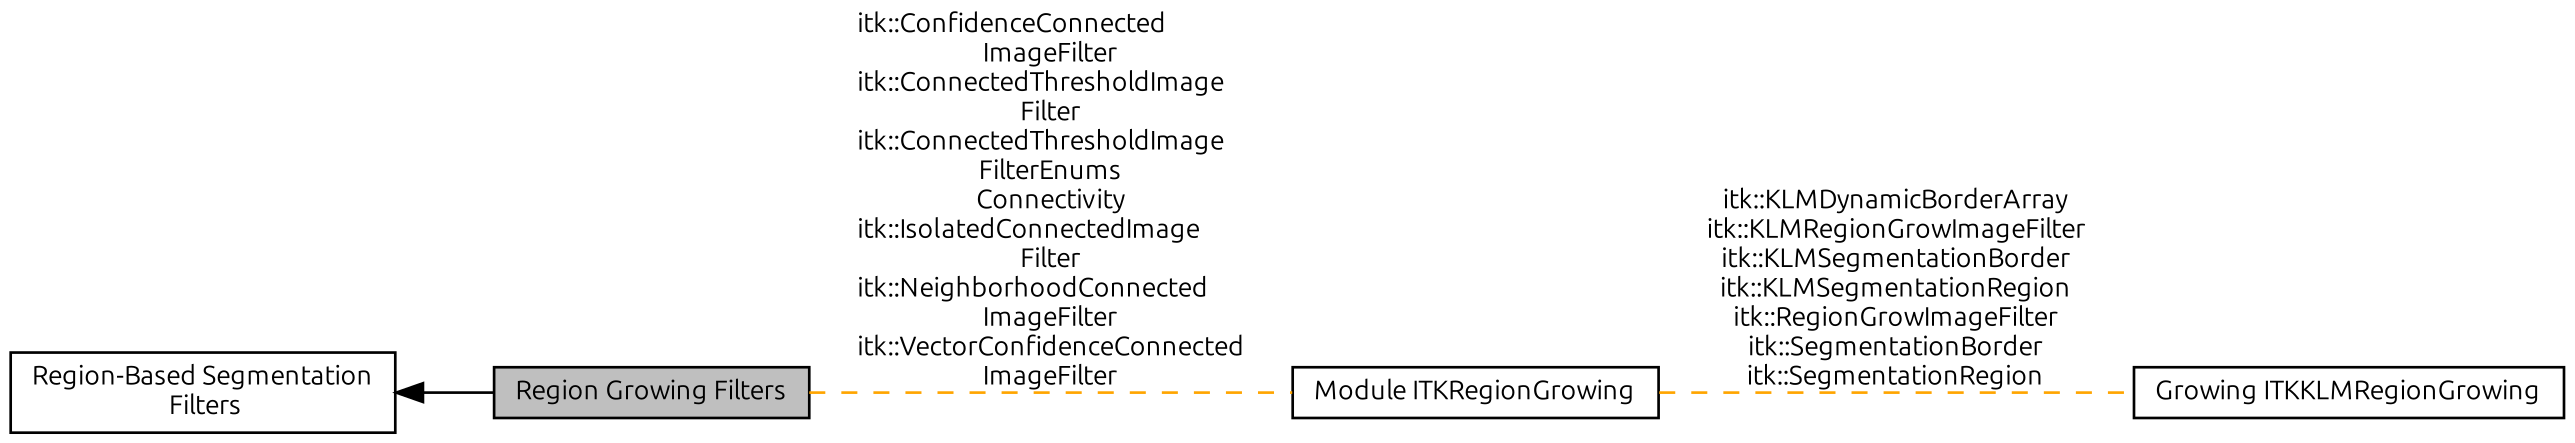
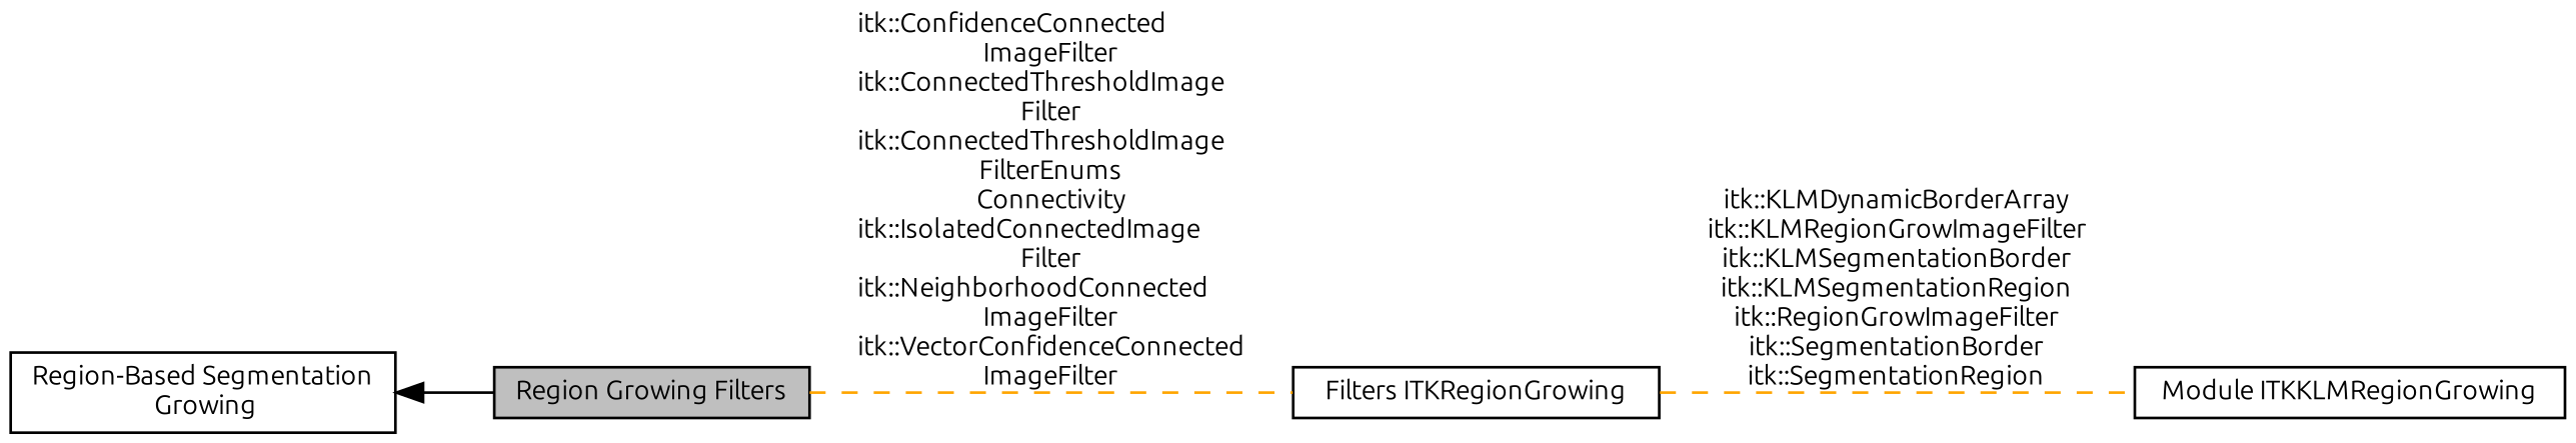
  digraph {
    fontname=Ubuntu
    rankdir=LR
    node [color=black fillcolor=white fontname=Ubuntu fontsize=10 shape=box style=filled]
    edge [color=orange dir=none fontname=Ubuntu fontsize=10 labelfontname=Helvetica labelfontsize=10 shape=plaintext style=dashed]
-   n1 [height=0.2 label="Growing ITKKLMRegionGrowing" width=0.4]
-   n2 [height=0.2 label="Module ITKRegionGrowing" width=0.4]
-   n3 [height=0.2 label="Region-Based Segmentation\l Filters" width=0.4]
+   n1 [height=0.2 label="Module ITKKLMRegionGrowing" width=0.4]
+   n2 [height=0.2 label="Filters ITKRegionGrowing" width=0.4]
+   n3 [height=0.2 label="Region-Based Segmentation\l Growing" width=0.4]
    n4 [fillcolor=grey75 fontcolor=black height=0.2 label="Region Growing Filters" width=0.4]
    n2 -> n1 [label="itk::KLMDynamicBorderArray\nitk::KLMRegionGrowImageFilter\nitk::KLMSegmentationBorder\nitk::KLMSegmentationRegion\nitk::RegionGrowImageFilter\nitk::SegmentationBorder\nitk::SegmentationRegion"]
    n3 -> n4 [dir=back style=solid color=""]
    n4 -> n2 [label="itk::ConfidenceConnected\lImageFilter\nitk::ConnectedThresholdImage\lFilter\nitk::ConnectedThresholdImage\lFilterEnums\nConnectivity\nitk::IsolatedConnectedImage\lFilter\nitk::NeighborhoodConnected\lImageFilter\nitk::VectorConfidenceConnected\lImageFilter"]
  }
